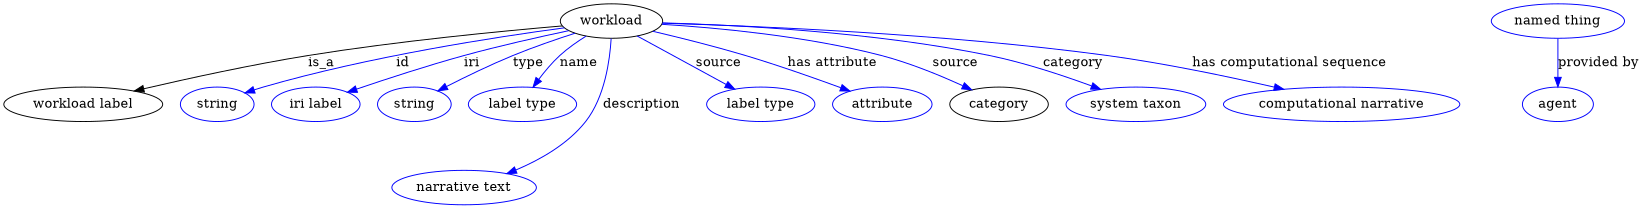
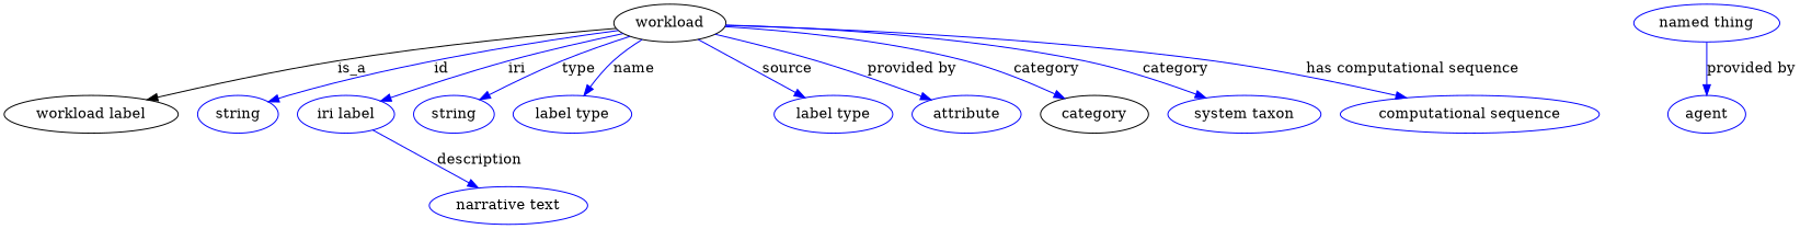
  digraph {
    node [color=blue]
    edge [color=blue style=solid]
    n1 [height=0.5 label=workload width=1.4804 color=""]
    n2 [height=0.5 label="workload label" width=2.3109 color=""]
    n3 [height=0.5 label=string width=1.0652]
    n4 [height=0.5 label="iri label" width=1.2277]
    n5 [height=0.5 label=string width=1.0652]
    n6 [height=0.5 label="label type" width=1.5707]
    n7 [height=0.5 label="narrative text" width=2.0943]
    n8 [height=0.5 label="label type" width=1.5707]
    n9 [height=0.5 label=attribute width=1.4443]
    category [height=0.5 width=1.4263 color=""]
    n11 [height=0.5 label="system taxon" width=2.022]
-   n12 [height=0.5 label="computational narrative" width=3.4303]
+   n12 [height=0.5 label="computational sequence" width=3.4303]
    n13 [height=0.5 label=agent width=1.0291]
    n14 [height=0.5 label="named thing" width=1.9318]
    n1 -> n2 [label=is_a color="" style=""]
    n1 -> n3 [label=id]
    n1 -> n4 [label=iri]
    n1 -> n5 [label=type]
    n1 -> n6 [label=name]
-   n1 -> n7 [label=description]
+   n4 -> n7 [label=description]
    n1 -> n8 [label=source]
-   n1 -> n9 [label="has attribute"]
-   n1 -> category [label=source]
+   n1 -> n9 [label="provided by"]
+   n1 -> category [label=category]
    n1 -> n11 [label=category]
    n1 -> n12 [label="has computational sequence"]
    n14 -> n13 [label="provided by"]
  }
